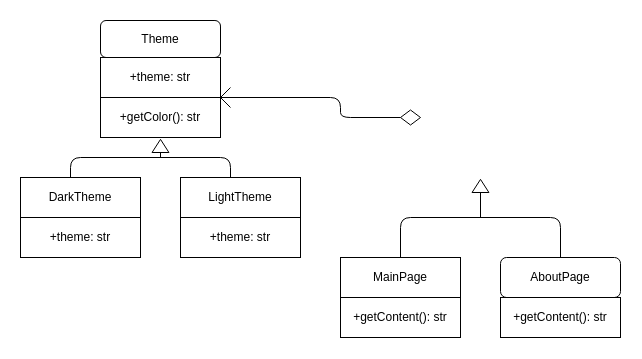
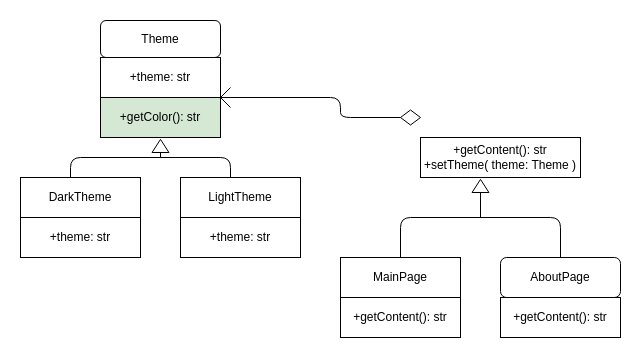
  <mxCell id="0" />
  <mxCell id="1" parent="0" />
  <mxCell id="2" value="MainPage" style="rounded=0;whiteSpace=wrap;html=1;" parent="1" vertex="1"><mxGeometry x="340" y="257" width="120" height="40" as="geometry" /></mxCell>
  <mxCell id="3" value="AboutPage" style="whiteSpace=wrap;html=1;rounded=1;" parent="1" vertex="1"><mxGeometry x="500" y="257" width="120" height="40" as="geometry" /></mxCell>
  <mxCell id="4" value="DarkTheme" style="rounded=0;whiteSpace=wrap;html=1;" parent="1" vertex="1"><mxGeometry x="20" y="177" width="120" height="40" as="geometry" /></mxCell>
  <mxCell id="5" value="LightTheme" style="rounded=0;whiteSpace=wrap;html=1;" parent="1" vertex="1"><mxGeometry x="180" y="177" width="120" height="40" as="geometry" /></mxCell>
  <mxCell id="6" value="" style="endArrow=none;html=1;entryX=0.5;entryY=0;entryDx=0;entryDy=0;" parent="1" target="3" edge="1"><mxGeometry width="50" height="50" relative="1" as="geometry"><mxPoint x="400" y="257" as="sourcePoint" /><mxPoint x="580" y="217" as="targetPoint" /><Array as="points"><mxPoint x="400" y="217" /><mxPoint x="560" y="217" /></Array></mxGeometry></mxCell>
  <mxCell id="7" value="" style="rhombus;whiteSpace=wrap;html=1;" parent="1" vertex="1"><mxGeometry x="400" y="109.5" width="20" height="15" as="geometry" /></mxCell>
  <mxCell id="8" value="Theme" style="whiteSpace=wrap;html=1;rounded=1;" parent="1" vertex="1"><mxGeometry x="100" y="20" width="120" height="37" as="geometry" /></mxCell>
- <mxCell id="9" value="+getColor(): str" style="rounded=0;whiteSpace=wrap;html=1;" parent="1" vertex="1"><mxGeometry x="100" y="97" width="120" height="40" as="geometry" /></mxCell>
+ <mxCell id="9" value="+getColor(): str" style="rounded=0;whiteSpace=wrap;html=1;fillColor=#d5e8d4;" parent="1" vertex="1"><mxGeometry x="100" y="97" width="120" height="40" as="geometry" /></mxCell>
  <mxCell id="10" value="" style="endArrow=none;html=1;entryX=0.5;entryY=0;entryDx=0;entryDy=0;" parent="1" edge="1"><mxGeometry width="50" height="50" relative="1" as="geometry"><mxPoint x="70" y="177" as="sourcePoint" /><mxPoint x="230" y="177" as="targetPoint" /><Array as="points"><mxPoint x="70" y="157" /><mxPoint x="230" y="157" /></Array></mxGeometry></mxCell>
+ <mxCell id="11" value="+getContent(): str&lt;br&gt;+setTheme( theme: Theme )" style="rounded=0;whiteSpace=wrap;html=1;" parent="1" vertex="1"><mxGeometry x="420" y="137" width="160" height="40" as="geometry" /></mxCell>
  <mxCell id="12" value="+getContent(): str" style="rounded=0;whiteSpace=wrap;html=1;" parent="1" vertex="1"><mxGeometry x="340" y="297" width="120" height="40" as="geometry" /></mxCell>
  <mxCell id="13" value="+getContent(): str" style="rounded=0;whiteSpace=wrap;html=1;" parent="1" vertex="1"><mxGeometry x="500" y="297" width="120" height="40" as="geometry" /></mxCell>
  <mxCell id="14" value="" style="endArrow=none;html=1;entryX=0;entryY=0.5;entryDx=0;entryDy=0;" parent="1" target="7" edge="1"><mxGeometry width="50" height="50" relative="1" as="geometry"><mxPoint x="220" y="97" as="sourcePoint" /><mxPoint x="340" y="57" as="targetPoint" /><Array as="points"><mxPoint x="340" y="97" /><mxPoint x="340" y="117" /></Array></mxGeometry></mxCell>
  <mxCell id="15" value="" style="endArrow=none;html=1;" parent="1" edge="1"><mxGeometry width="50" height="50" relative="1" as="geometry"><mxPoint x="220" y="97" as="sourcePoint" /><mxPoint x="230" y="87" as="targetPoint" /></mxGeometry></mxCell>
  <mxCell id="16" value="" style="endArrow=none;html=1;" parent="1" edge="1"><mxGeometry width="50" height="50" relative="1" as="geometry"><mxPoint x="220" y="97" as="sourcePoint" /><mxPoint x="230" y="107" as="targetPoint" /></mxGeometry></mxCell>
  <mxCell id="17" value="" style="triangle;whiteSpace=wrap;html=1;rotation=-90;" parent="1" vertex="1"><mxGeometry x="153.44" y="137" width="13.13" height="16.87" as="geometry" /></mxCell>
  <mxCell id="18" value="" style="endArrow=none;html=1;entryX=0;entryY=0.5;entryDx=0;entryDy=0;" parent="1" target="17" edge="1"><mxGeometry width="50" height="50" relative="1" as="geometry"><mxPoint x="160" y="157" as="sourcePoint" /><mxPoint x="150" y="147" as="targetPoint" /></mxGeometry></mxCell>
  <mxCell id="19" value="" style="triangle;whiteSpace=wrap;html=1;rotation=-90;" parent="1" vertex="1"><mxGeometry x="473.43" y="177" width="13.13" height="16.87" as="geometry" /></mxCell>
  <mxCell id="20" value="" style="endArrow=none;html=1;entryX=0;entryY=0.5;entryDx=0;entryDy=0;" parent="1" target="19" edge="1"><mxGeometry width="50" height="50" relative="1" as="geometry"><mxPoint x="480" y="217" as="sourcePoint" /><mxPoint x="483.435" y="187" as="targetPoint" /></mxGeometry></mxCell>
  <mxCell id="21" value="+theme: str" style="rounded=0;whiteSpace=wrap;html=1;" vertex="1" parent="1"><mxGeometry x="100" y="57" width="120" height="40" as="geometry" /></mxCell>
  <mxCell id="22" value="+theme: str" style="rounded=0;whiteSpace=wrap;html=1;" vertex="1" parent="1"><mxGeometry x="180" y="217" width="120" height="40" as="geometry" /></mxCell>
  <mxCell id="23" value="+theme: str" style="rounded=0;whiteSpace=wrap;html=1;" vertex="1" parent="1"><mxGeometry x="20" y="217" width="120" height="40" as="geometry" /></mxCell>
